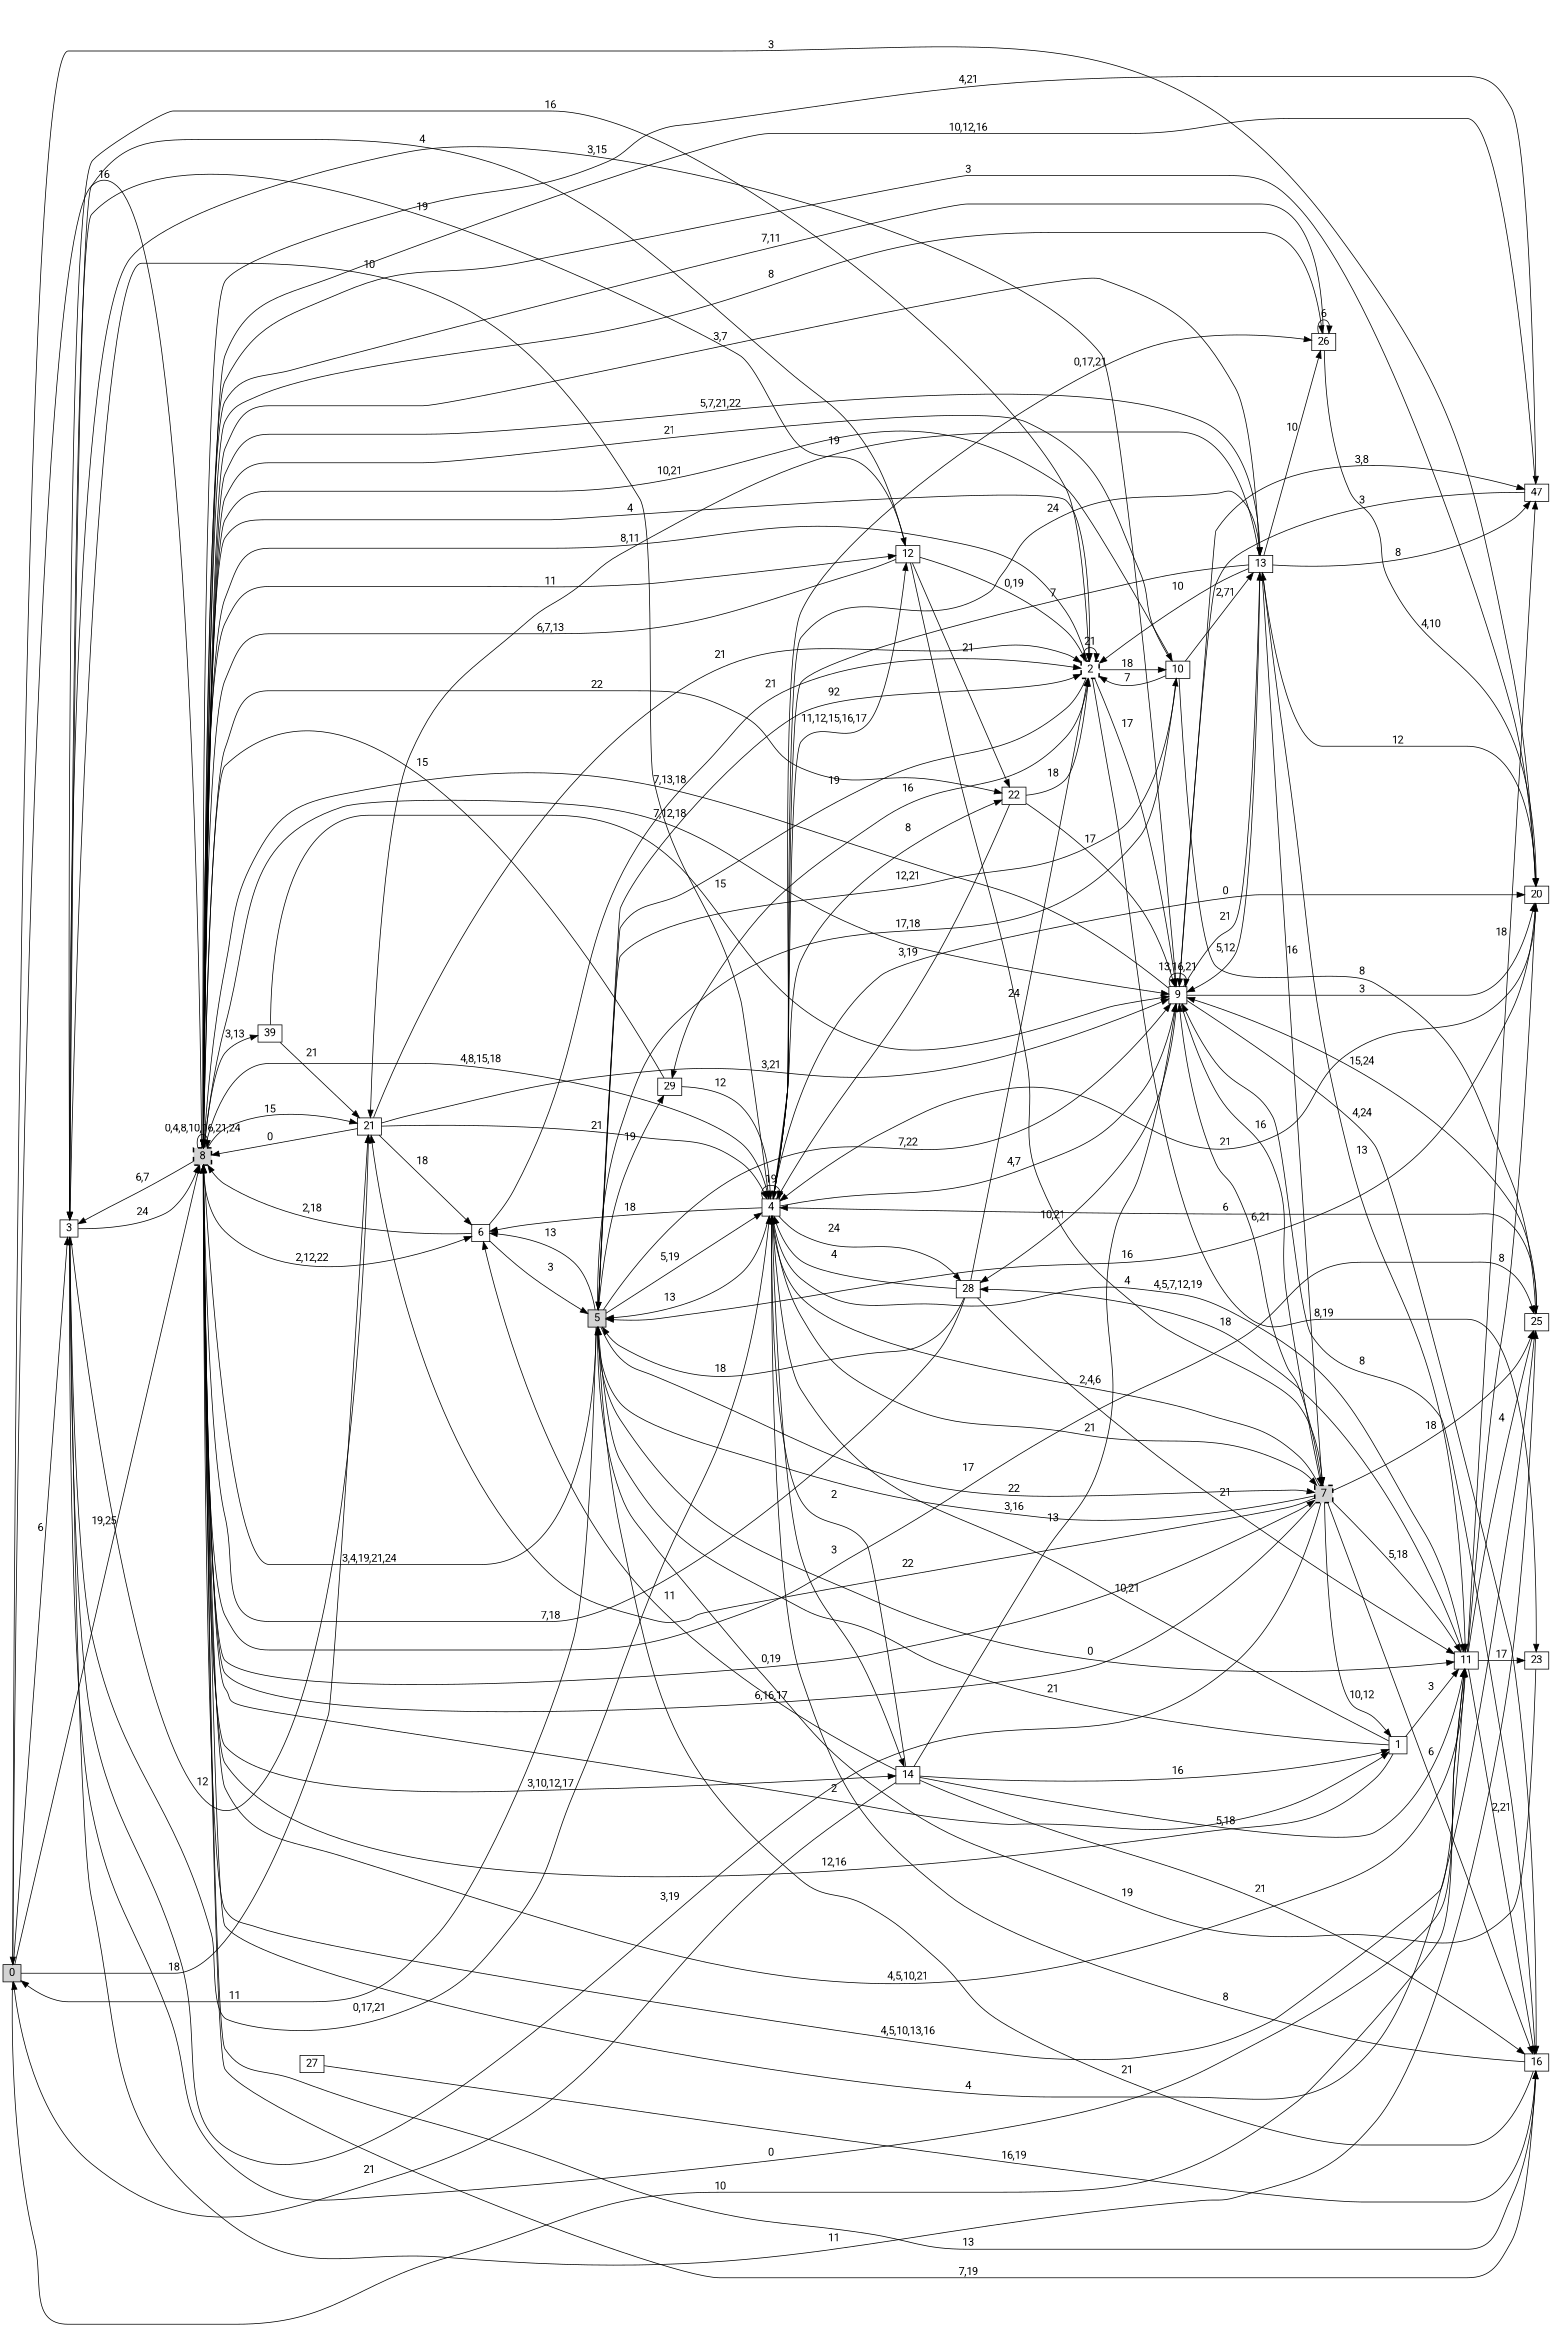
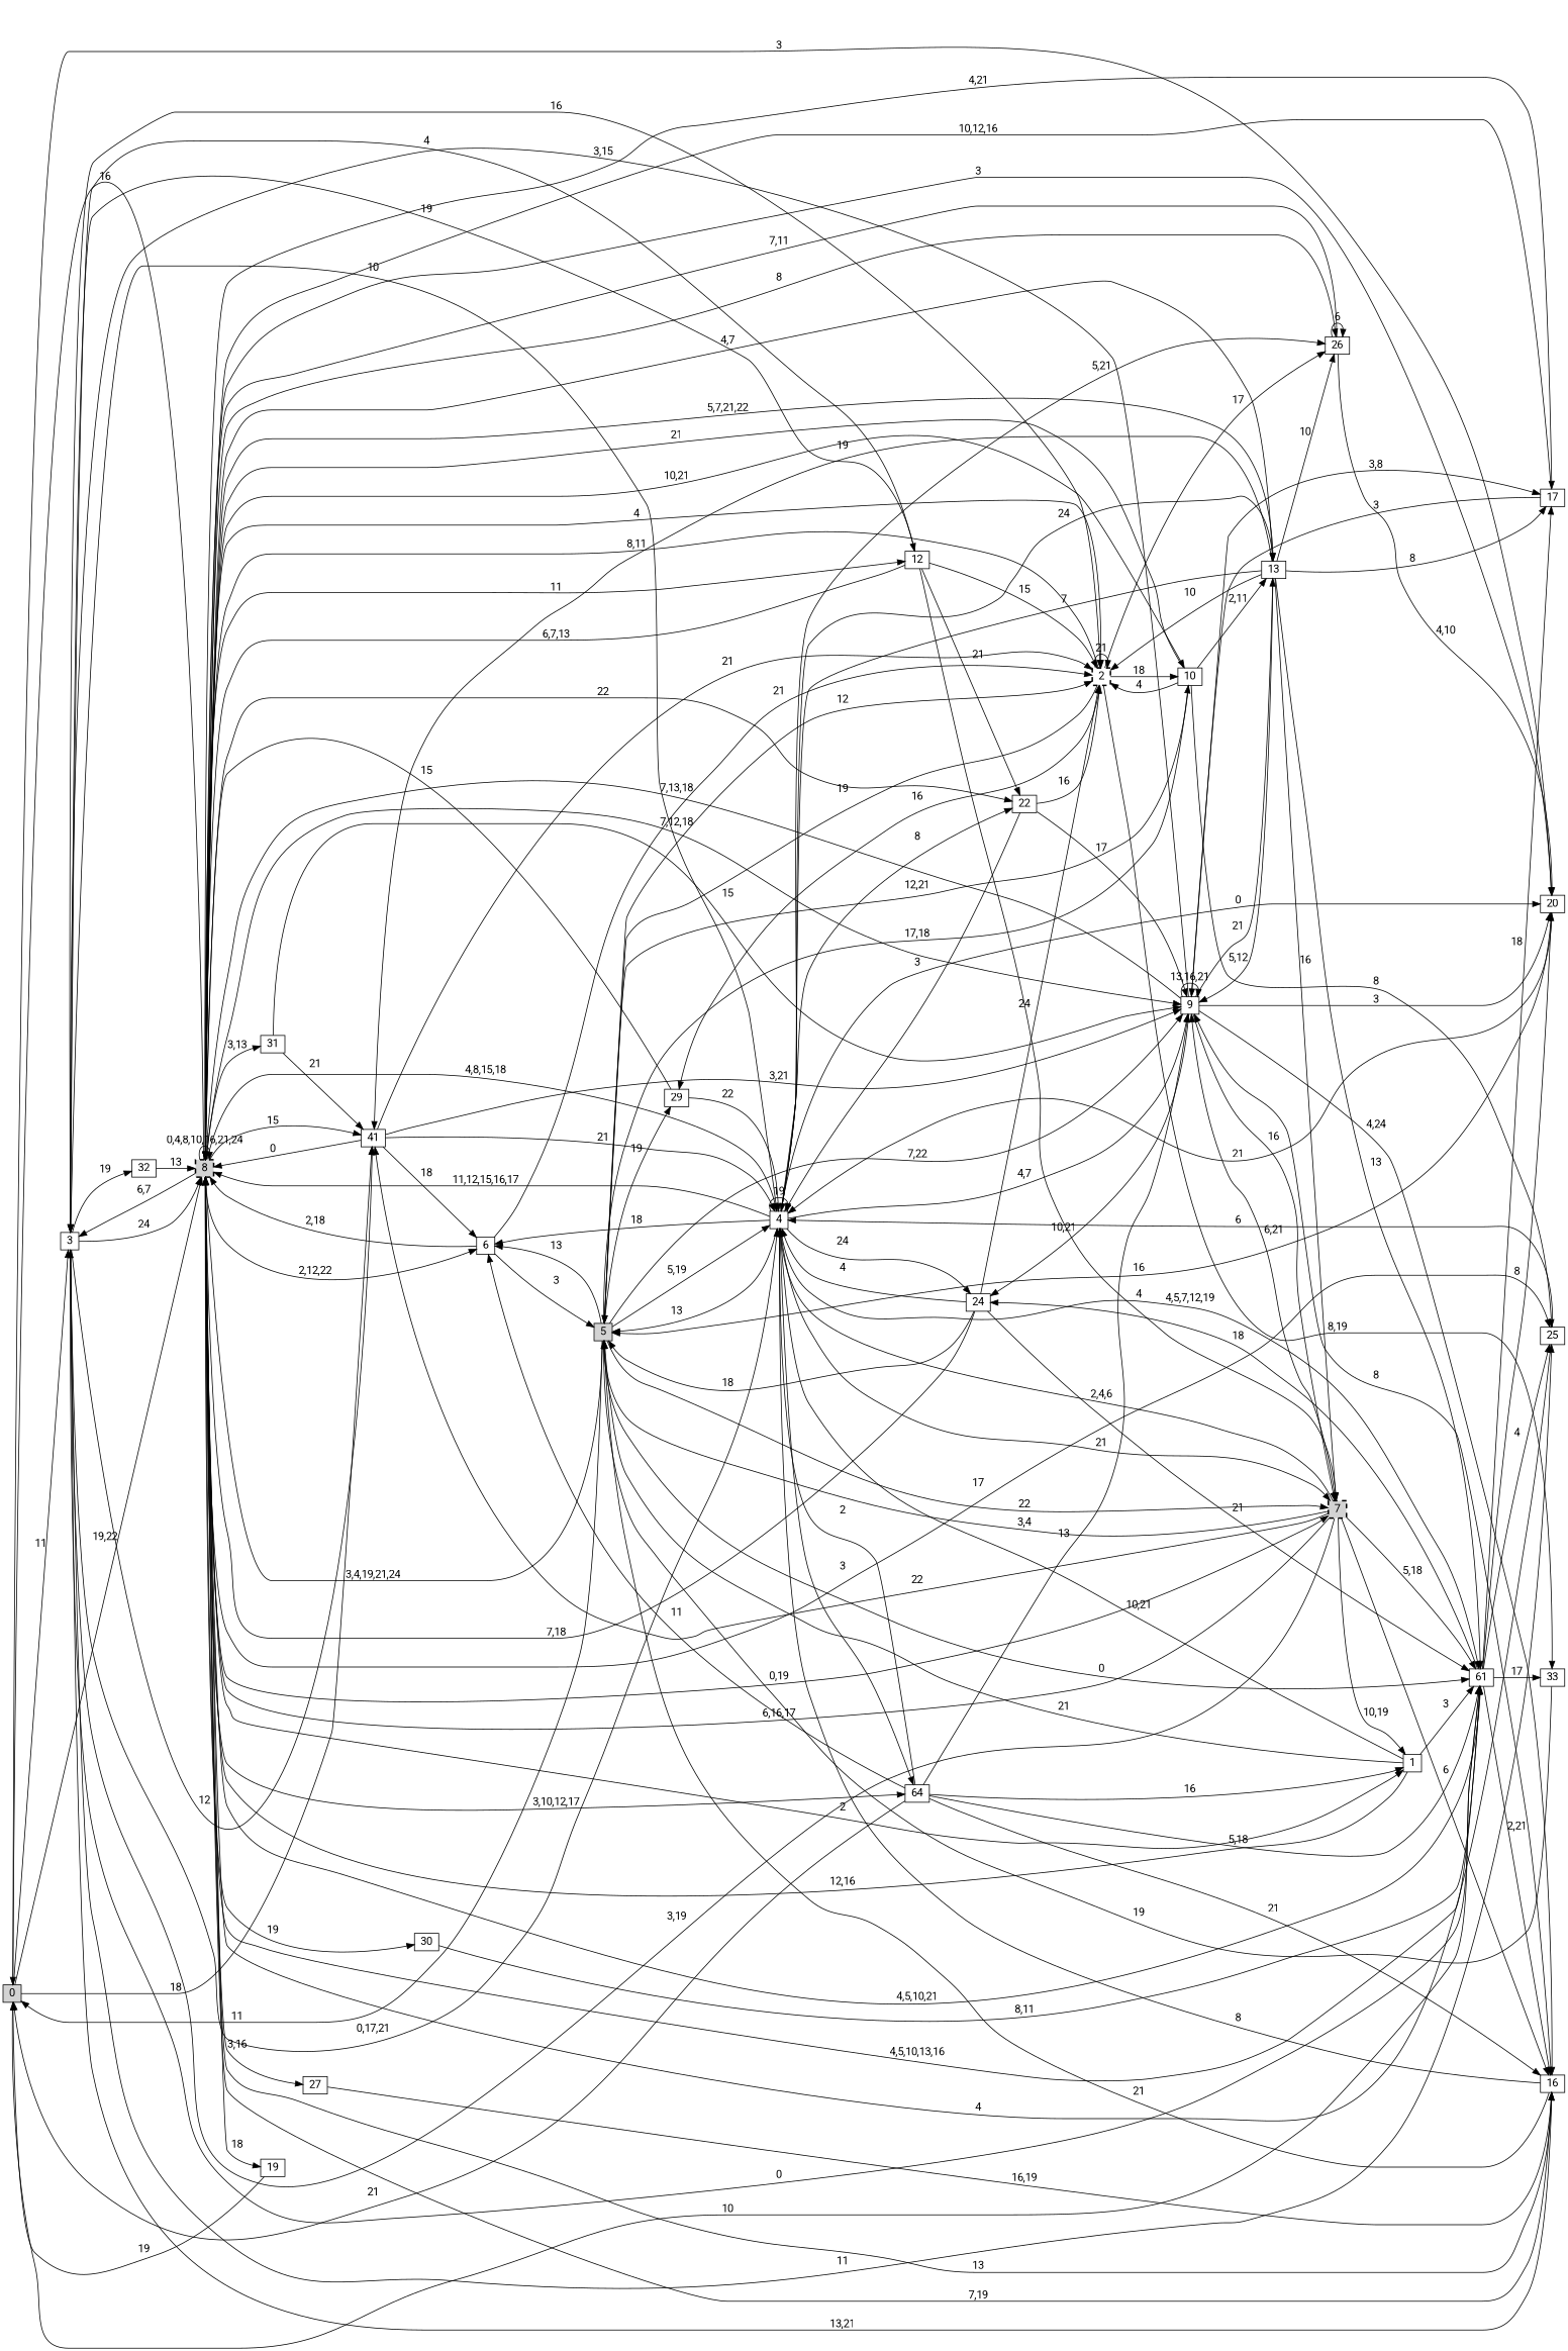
  digraph {
    fontname=Roboto
    rankdir=LR
    node [fontname=Roboto shape=box]
    edge [fontname=Roboto]
    n1 [height=0.1 label=0 style=filled width=0.1]
    n2 [height=0.1 label=3 width=0.1]
    n3 [height=0.1 label=8 style="filled,bold,dashed" width=0.1]
-   n4 [height=0.1 label=11 width=0.1]
+   n4 [height=0.1 label=61 width=0.1]
    n5 [height=0.1 label=20 width=0.1]
-   n6 [height=0.1 label=21 width=0.1]
+   n6 [height=0.1 label=41 width=0.1]
    n7 [height=0.1 label=4 width=0.1]
    n8 [height=0.1 label=2 style="bold,dashed" width=0.1]
    n9 [height=0.1 label=12 width=0.1]
    n10 [height=0.1 label=16 width=0.1]
    n11 [height=0.1 label=25 width=0.1]
+   n12 [height=0.1 label=32 width=0.1]
    n13 [height=0.1 label=1 width=0.1]
    n14 [height=0.1 label=9 width=0.1]
    n15 [height=0.1 label=10 width=0.1]
    n16 [height=0.1 label=6 width=0.1]
    n17 [height=0.1 label=7 style="filled,bold,dashed" width=0.1]
    n18 [height=0.1 label=13 width=0.1]
-   n19 [height=0.1 label=14 width=0.1]
+   n19 [height=0.1 label=64 width=0.1]
    n20 [height=0.1 label=22 width=0.1]
    n21 [height=0.1 label=26 width=0.1]
-   n22 [height=0.1 label=47 width=0.1]
+   n22 [height=0.1 label=17 width=0.1]
+   n23 [height=0.1 label=19 width=0.1]
    n24 [height=0.1 label=27 width=0.1]
-   n26 [height=0.1 label=39 width=0.1]
-   n27 [height=0.1 label=23 width=0.1]
-   n28 [height=0.1 label=28 width=0.1]
+   n25 [height=0.1 label=30 width=0.1]
+   n26 [height=0.1 label=31 width=0.1]
+   n27 [height=0.1 label=33 width=0.1]
+   n28 [height=0.1 label=24 width=0.1]
    n29 [height=0.1 label=5 style=filled width=0.1]
    n30 [height=0.1 label=29 width=0.1]
-   n1 -> n2 [label=6]
-   n1 -> n3 [label="19,25"]
+   n1 -> n2 [label=11]
+   n1 -> n3 [label="19,22"]
    n1 -> n4 [label=10]
    n1 -> n5 [label=3]
    n1 -> n6 [label=18]
    n2 -> n3 [label=24]
    n2 -> n4 [label=0]
    n2 -> n6 [label=12]
    n2 -> n7 [label="0,17,21"]
    n2 -> n8 [label=16]
    n2 -> n9 [label=4]
+   n2 -> n10 [label="13,21"]
    n2 -> n11 [label=11]
+   n2 -> n12 [label=19]
    n3 -> n1 [label=16]
    n3 -> n2 [label="6,7"]
    n3 -> n3 [label="0,4,8,10,16,21,24"]
    n3 -> n4 [label="4,5,10,21"]
    n3 -> n6 [label=15]
    n3 -> n7 [label="4,8,15,18"]
    n3 -> n8 [label=4]
    n3 -> n9 [label=11]
    n3 -> n10 [label=13]
    n3 -> n11 [label=17]
    n3 -> n13 [label=2]
    n3 -> n14 [label="7,12,18"]
    n3 -> n15 [label="10,21"]
    n3 -> n16 [label="2,12,22"]
    n3 -> n17 [label="0,19"]
    n3 -> n18 [label="5,7,21,22"]
    n3 -> n19 [label="3,10,12,17"]
    n3 -> n20 [label=22]
    n3 -> n21 [label=8]
    n3 -> n22 [label="4,21"]
+   n3 -> n23 [label=18]
+   n3 -> n24 [label="3,16"]
+   n3 -> n25 [label=19]
    n3 -> n26 [label="3,13"]
    n4 -> n3 [label="4,5,10,13,16"]
    n4 -> n5 [label=8]
    n4 -> n10 [label="2,21"]
    n4 -> n11 [label=4]
    n4 -> n22 [label=18]
    n4 -> n27 [label=17]
    n4 -> n28 [label=18]
    n5 -> n3 [label=3]
    n5 -> n7 [label=21]
-   n5 -> n18 [label=12]
    n5 -> n29 [label=16]
    n6 -> n3 [label=0]
    n6 -> n7 [label=21]
    n6 -> n8 [label=21]
    n6 -> n14 [label="3,21"]
    n6 -> n16 [label=18]
    n7 -> n2 [label=10]
-   n7 -> n9 [label="11,12,15,16,17"]
+   n7 -> n3 [label="11,12,15,16,17"]
    n7 -> n4 [label="4,5,7,12,19"]
    n7 -> n5 [label=0]
    n7 -> n7 [label=19]
    n7 -> n14 [label="4,7"]
    n7 -> n16 [label=18]
    n7 -> n17 [label=21]
    n7 -> n18 [label=24]
    n7 -> n19 [label=3]
    n7 -> n20 [label=8]
-   n7 -> n21 [label="0,17,21"]
+   n7 -> n21 [label="5,21"]
    n7 -> n28 [label=24]
    n7 -> n29 [label=13]
    n8 -> n3 [label="8,11"]
    n8 -> n8 [label=21]
-   n8 -> n14 [label=17]
+   n8 -> n21 [label=17]
    n8 -> n15 [label=18]
    n8 -> n27 [label="8,19"]
    n8 -> n29 [label=19]
    n8 -> n30 [label=16]
    n9 -> n2 [label=19]
    n9 -> n3 [label="6,7,13"]
-   n9 -> n8 [label="0,19"]
+   n9 -> n8 [label=15]
    n9 -> n17 [label=4]
    n9 -> n20 [label=21]
    n10 -> n3 [label="7,19"]
    n10 -> n7 [label=8]
    n10 -> n14 [label=8]
    n10 -> n29 [label=21]
    n11 -> n3 [label=4]
    n11 -> n7 [label=6]
-   n11 -> n14 [label="15,24"]
+   n12 -> n3 [label=13]
    n13 -> n3 [label="12,16"]
    n13 -> n4 [label=3]
    n13 -> n7 [label="10,21"]
    n13 -> n29 [label=21]
    n14 -> n2 [label="3,15"]
    n14 -> n3 [label="7,13,18"]
    n14 -> n5 [label=3]
    n14 -> n10 [label="4,24"]
    n14 -> n14 [label="13,16,21"]
    n14 -> n17 [label=16]
    n14 -> n18 [label=21]
    n14 -> n22 [label="3,8"]
    n14 -> n28 [label="10,21"]
    n15 -> n3 [label=21]
-   n15 -> n8 [label=7]
+   n15 -> n8 [label=4]
    n15 -> n11 [label=8]
-   n15 -> n18 [label="2,71"]
+   n15 -> n18 [label="2,11"]
    n15 -> n29 [label="12,21"]
    n16 -> n3 [label="2,18"]
    n16 -> n8 [label=21]
    n16 -> n29 [label=3]
    n17 -> n2 [label="3,19"]
    n17 -> n3 [label="6,16,17"]
    n17 -> n4 [label="5,18"]
    n17 -> n6 [label=22]
    n17 -> n7 [label="2,4,6"]
    n17 -> n10 [label=6]
-   n17 -> n11 [label=18]
-   n17 -> n13 [label="10,12"]
+   n17 -> n13 [label="10,19"]
    n17 -> n14 [label="6,21"]
-   n17 -> n29 [label="3,16"]
-   n18 -> n3 [label="3,7"]
+   n17 -> n29 [label="3,4"]
+   n18 -> n3 [label="4,7"]
    n18 -> n4 [label=13]
    n18 -> n6 [label=19]
    n18 -> n7 [label=7]
    n18 -> n8 [label=10]
    n18 -> n14 [label="5,12"]
    n18 -> n17 [label=16]
    n18 -> n21 [label=10]
    n18 -> n22 [label=8]
    n19 -> n1 [label=21]
    n19 -> n4 [label="5,18"]
    n19 -> n7 [label=2]
    n19 -> n10 [label=21]
    n19 -> n13 [label=16]
    n19 -> n14 [label=13]
    n19 -> n16 [label=11]
-   n20 -> n7 [label="3,19"]
-   n20 -> n8 [label=18]
+   n20 -> n7 [label=3]
+   n20 -> n8 [label=16]
    n20 -> n14 [label=17]
    n21 -> n3 [label="7,11"]
    n21 -> n5 [label="4,10"]
    n21 -> n21 [label=6]
    n22 -> n3 [label="10,12,16"]
    n22 -> n14 [label=3]
+   n23 -> n1 [label=19]
    n24 -> n10 [label="16,19"]
+   n25 -> n4 [label="8,11"]
    n26 -> n6 [label=21]
    n26 -> n14 [label=15]
    n27 -> n29 [label=19]
    n28 -> n3 [label="7,18"]
    n28 -> n4 [label=21]
    n28 -> n7 [label=4]
    n28 -> n8 [label=24]
    n28 -> n29 [label=18]
    n29 -> n1 [label=11]
    n29 -> n3 [label="3,4,19,21,24"]
    n29 -> n4 [label=0]
    n29 -> n7 [label="5,19"]
-   n29 -> n8 [label=92]
+   n29 -> n8 [label=12]
    n29 -> n14 [label="7,22"]
    n29 -> n15 [label="17,18"]
    n29 -> n16 [label=13]
    n29 -> n17 [label=22]
    n29 -> n30 [label=19]
    n30 -> n3 [label=15]
-   n30 -> n7 [label=12]
+   n30 -> n7 [label=22]
  }
